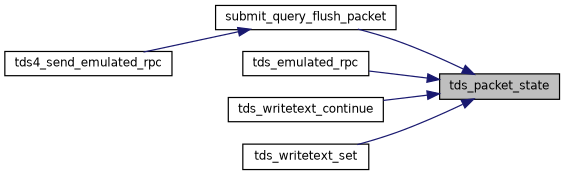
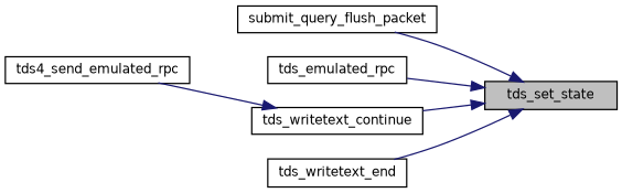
  digraph {
    rankdir=RL
    node [color=black fillcolor=white fontname=Helvetica fontsize=10 shape=record style=filled]
    edge [color=midnightblue dir=back fontname=Helvetica fontsize=10 labelfontname=Helvetica labelfontsize=10 style=solid]
-   n1 [fillcolor=grey75 fontcolor=black height=0.2 label=tds_packet_state width=0.4]
+   n1 [fillcolor=grey75 fontcolor=black height=0.2 label=tds_set_state width=0.4]
    n2 [height=0.2 label=submit_query_flush_packet width=0.4]
    n3 [height=0.2 label=tds_emulated_rpc width=0.4]
    n4 [height=0.2 label=tds_writetext_continue width=0.4]
-   n5 [height=0.2 label=tds_writetext_set width=0.4]
+   n5 [height=0.2 label=tds_writetext_end width=0.4]
    n6 [height=0.2 label=tds4_send_emulated_rpc width=0.4]
    n1 -> n2
    n1 -> n3
    n1 -> n4
    n1 -> n5
-   n2 -> n6
+   n4 -> n6
  }
